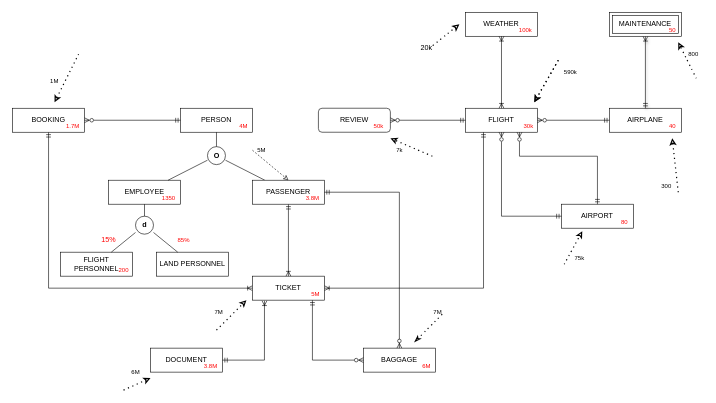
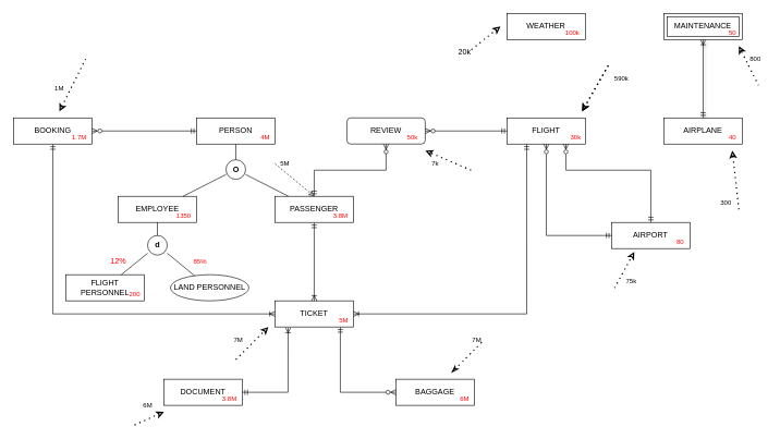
  <mxCell id="0" />
  <mxCell id="1" parent="0" />
  <mxCell id="2" value="" style="verticalLabelPosition=bottom;verticalAlign=top;html=1;shape=mxgraph.flowchart.on-page_reference;spacingBottom=6;" vertex="1" parent="1"><mxGeometry x="345" y="244" width="30" height="30" as="geometry" /></mxCell>
  <mxCell id="3" value="BAGGAGE" style="whiteSpace=wrap;html=1;align=center;" vertex="1" parent="1"><mxGeometry x="605" y="580" width="120" height="40" as="geometry" /></mxCell>
  <mxCell id="4" value="DOCUMENT" style="whiteSpace=wrap;html=1;align=center;" vertex="1" parent="1"><mxGeometry x="250" y="580" width="120" height="40" as="geometry" /></mxCell>
  <mxCell id="5" value="FLIGHT" style="whiteSpace=wrap;html=1;align=center;" vertex="1" parent="1"><mxGeometry x="775.27" y="180" width="120" height="40" as="geometry" /></mxCell>
  <mxCell id="6" value="PERSON" style="whiteSpace=wrap;html=1;align=center;" vertex="1" parent="1"><mxGeometry x="300" y="180" width="120" height="40" as="geometry" /></mxCell>
  <mxCell id="7" value="AIRPORT" style="whiteSpace=wrap;html=1;align=center;" vertex="1" parent="1"><mxGeometry x="935.27" y="340" width="120" height="40" as="geometry" /></mxCell>
  <mxCell id="8" value="AIRPLANE" style="whiteSpace=wrap;html=1;align=center;" vertex="1" parent="1"><mxGeometry x="1015.27" y="180" width="120" height="40" as="geometry" /></mxCell>
  <mxCell id="9" value="" style="fontSize=12;html=1;endArrow=ERzeroToMany;rounded=0;endFill=0;startArrow=ERmandOne;startFill=0;edgeStyle=orthogonalEdgeStyle;" edge="1" parent="1" source="20" target="3"><mxGeometry width="100" height="100" relative="1" as="geometry"><mxPoint x="525.27" y="510" as="sourcePoint" /><mxPoint x="655.27" y="310" as="targetPoint" /><Array as="points"><mxPoint x="520" y="600" /></Array></mxGeometry></mxCell>
  <mxCell id="10" value="" style="fontSize=12;html=1;endArrow=ERmandOne;rounded=0;startArrow=ERoneToMany;startFill=0;endFill=0;exitX=0.167;exitY=1.025;exitDx=0;exitDy=0;exitPerimeter=0;edgeStyle=orthogonalEdgeStyle;" edge="1" parent="1" source="20" target="4"><mxGeometry width="100" height="100" relative="1" as="geometry"><mxPoint x="235.27" y="520" as="sourcePoint" /><mxPoint x="205.27" y="120" as="targetPoint" /><Array as="points"><mxPoint x="440" y="600" /></Array></mxGeometry></mxCell>
- <mxCell id="11" value="" style="fontSize=12;html=1;endArrow=ERzeroToMany;rounded=0;endFill=0;startArrow=ERmandOne;startFill=0;" edge="1" parent="1" source="8" target="5"><mxGeometry width="100" height="100" relative="1" as="geometry"><mxPoint x="965.27" y="450" as="sourcePoint" /><mxPoint x="965.27" y="330" as="targetPoint" /></mxGeometry></mxCell>
  <mxCell id="12" value="" style="fontSize=12;html=1;endArrow=ERzeroToMany;rounded=0;entryX=0.5;entryY=1;entryDx=0;entryDy=0;endFill=0;startArrow=ERmandOne;startFill=0;" edge="1" parent="1" source="7" target="5"><mxGeometry width="100" height="100" relative="1" as="geometry"><mxPoint x="845.27" y="370" as="sourcePoint" /><mxPoint x="845.27" y="280" as="targetPoint" /><Array as="points"><mxPoint x="835.27" y="360" /></Array></mxGeometry></mxCell>
  <mxCell id="13" value="" style="fontSize=12;html=1;endArrow=ERzeroToMany;rounded=0;entryX=0.75;entryY=1;entryDx=0;entryDy=0;endFill=0;startArrow=ERmandOne;startFill=0;" edge="1" parent="1" source="7" target="5"><mxGeometry width="100" height="100" relative="1" as="geometry"><mxPoint x="954.65" y="340" as="sourcePoint" /><mxPoint x="875.27" y="250" as="targetPoint" /><Array as="points"><mxPoint x="995.27" y="260" /><mxPoint x="865.27" y="260" /></Array></mxGeometry></mxCell>
  <mxCell id="14" value="WEATHER" style="whiteSpace=wrap;html=1;align=center;" vertex="1" parent="1"><mxGeometry x="775.27" y="20" width="120" height="40" as="geometry" /></mxCell>
- <mxCell id="15" value="" style="fontSize=12;html=1;endArrow=ERoneToMany;rounded=0;endFill=0;startArrow=ERoneToMany;startFill=0;" edge="1" parent="1" source="14" target="5"><mxGeometry width="100" height="100" relative="1" as="geometry"><mxPoint x="834.27" y="50" as="sourcePoint" /><mxPoint x="834.65" y="180" as="targetPoint" /></mxGeometry></mxCell>
  <mxCell id="16" value="" style="fontSize=12;html=1;endArrow=ERoneToMany;rounded=0;endFill=0;startArrow=ERmandOne;startFill=0;shadow=1;startSize=6;strokeWidth=1;strokeColor=default;jumpStyle=none;sketch=0;" edge="1" parent="1" source="8" target="26"><mxGeometry width="100" height="100" relative="1" as="geometry"><mxPoint x="1074.64" y="180" as="sourcePoint" /><mxPoint x="1075.27" y="60" as="targetPoint" /></mxGeometry></mxCell>
  <mxCell id="17" value="" style="endArrow=none;html=1;rounded=0;" edge="1" parent="1" source="27" target="2"><mxGeometry relative="1" as="geometry"><mxPoint x="515.27" y="340" as="sourcePoint" /><mxPoint x="410" y="293.29" as="targetPoint" /></mxGeometry></mxCell>
  <mxCell id="18" value="" style="edgeStyle=orthogonalEdgeStyle;rounded=0;orthogonalLoop=1;jettySize=auto;html=1;startArrow=ERoneToMany;startFill=0;endArrow=ERmandOne;endFill=0;" edge="1" parent="1" source="20" target="22"><mxGeometry relative="1" as="geometry"><mxPoint x="140" y="280" as="sourcePoint" /></mxGeometry></mxCell>
  <mxCell id="19" style="edgeStyle=orthogonalEdgeStyle;rounded=0;orthogonalLoop=1;jettySize=auto;html=1;exitX=1;exitY=0.5;exitDx=0;exitDy=0;entryX=0.25;entryY=1;entryDx=0;entryDy=0;startArrow=ERoneToMany;startFill=0;endArrow=ERmandOne;endFill=0;" edge="1" parent="1" source="20" target="5"><mxGeometry relative="1" as="geometry"><Array as="points"><mxPoint x="805" y="480" /></Array></mxGeometry></mxCell>
  <mxCell id="20" value="TICKET" style="whiteSpace=wrap;html=1;align=center;" vertex="1" parent="1"><mxGeometry x="420" y="460" width="120" height="40" as="geometry" /></mxCell>
  <mxCell id="21" value="" style="endArrow=ERoneToMany;html=1;rounded=0;endFill=0;startArrow=ERmandOne;startFill=0;" edge="1" parent="1" source="27" target="20"><mxGeometry x="-0.75" y="-40" relative="1" as="geometry"><mxPoint x="275.27" y="380" as="sourcePoint" /><mxPoint x="585.27" y="110" as="targetPoint" /><mxPoint as="offset" /></mxGeometry></mxCell>
  <mxCell id="22" value="BOOKING" style="whiteSpace=wrap;html=1;" vertex="1" parent="1"><mxGeometry x="20" y="180" width="120" height="40" as="geometry" /></mxCell>
  <mxCell id="23" value="" style="edgeStyle=orthogonalEdgeStyle;rounded=0;orthogonalLoop=1;jettySize=auto;html=1;startArrow=ERzeroToMany;startFill=0;endArrow=ERmandOne;endFill=0;entryX=0;entryY=0.5;entryDx=0;entryDy=0;" edge="1" parent="1" source="22" target="6"><mxGeometry relative="1" as="geometry"><mxPoint x="180" y="200" as="sourcePoint" /><mxPoint x="230" y="200" as="targetPoint" /><Array as="points" /></mxGeometry></mxCell>
  <mxCell id="24" value="" style="endArrow=none;html=1;rounded=0;shadow=0;sketch=0;entryX=0.5;entryY=0;entryDx=0;entryDy=0;entryPerimeter=0;strokeWidth=1;" edge="1" parent="1" source="6" target="2"><mxGeometry relative="1" as="geometry"><mxPoint x="440" y="280" as="sourcePoint" /><mxPoint x="600" y="280" as="targetPoint" /></mxGeometry></mxCell>
  <mxCell id="25" value="O" style="text;html=1;align=center;verticalAlign=middle;resizable=0;points=[];autosize=1;strokeColor=none;fillColor=none;fontStyle=1" vertex="1" parent="1"><mxGeometry x="350" y="249" width="20" height="20" as="geometry" /></mxCell>
  <mxCell id="26" value="MAINTENANCE" style="shape=ext;margin=3;double=1;whiteSpace=wrap;html=1;align=center;" vertex="1" parent="1"><mxGeometry x="1015.27" y="20" width="120" height="40" as="geometry" /></mxCell>
  <mxCell id="27" value="PASSENGER" style="whiteSpace=wrap;html=1;align=center;" vertex="1" parent="1"><mxGeometry x="420" y="300" width="120" height="40" as="geometry" /></mxCell>
  <mxCell id="28" value="FLIGHT PERSONNEL" style="whiteSpace=wrap;html=1;align=center;" vertex="1" parent="1"><mxGeometry x="100" y="420" width="120" height="40" as="geometry" /></mxCell>
  <mxCell id="29" value="REVIEW" style="rounded=1;whiteSpace=wrap;html=1;" vertex="1" parent="1"><mxGeometry x="530" y="180" width="120" height="40" as="geometry" /></mxCell>
- <mxCell id="30" value="" style="fontSize=12;html=1;endArrow=ERzeroToMany;endFill=1;rounded=0;startArrow=ERmandOne;startFill=0;edgeStyle=orthogonalEdgeStyle;" edge="1" parent="1" source="27" target="3"><mxGeometry width="100" height="100" relative="1" as="geometry"><mxPoint x="565.27" y="460" as="sourcePoint" /><mxPoint x="665.27" y="360" as="targetPoint" /></mxGeometry></mxCell>
+ <mxCell id="30" value="" style="fontSize=12;html=1;endArrow=ERzeroToMany;endFill=1;rounded=0;startArrow=ERmandOne;startFill=0;edgeStyle=orthogonalEdgeStyle;" edge="1" parent="1" source="27" target="29"><mxGeometry width="100" height="100" relative="1" as="geometry"><mxPoint x="565.27" y="460" as="sourcePoint" /><mxPoint x="665.27" y="360" as="targetPoint" /></mxGeometry></mxCell>
  <mxCell id="31" value="" style="fontSize=12;html=1;endArrow=ERzeroToMany;endFill=1;rounded=0;startArrow=ERmandOne;startFill=0;edgeStyle=orthogonalEdgeStyle;" edge="1" parent="1" source="5" target="29"><mxGeometry width="100" height="100" relative="1" as="geometry"><mxPoint x="655.27" y="360" as="sourcePoint" /><mxPoint x="755.27" y="310" as="targetPoint" /></mxGeometry></mxCell>
  <mxCell id="32" value="EMPLOYEE" style="whiteSpace=wrap;html=1;align=center;" vertex="1" parent="1"><mxGeometry x="180" y="300" width="120" height="40" as="geometry" /></mxCell>
  <mxCell id="33" value="" style="endArrow=none;html=1;rounded=0;" edge="1" parent="1" source="32" target="2"><mxGeometry relative="1" as="geometry"><mxPoint x="370" y="350" as="sourcePoint" /><mxPoint x="320" y="300" as="targetPoint" /></mxGeometry></mxCell>
  <mxCell id="34" value="" style="verticalLabelPosition=bottom;verticalAlign=top;html=1;shape=mxgraph.flowchart.on-page_reference;spacingBottom=6;" vertex="1" parent="1"><mxGeometry x="225" y="360" width="30" height="30" as="geometry" /></mxCell>
  <mxCell id="35" value="d" style="text;html=1;align=center;verticalAlign=middle;resizable=0;points=[];autosize=1;strokeColor=none;fillColor=none;fontStyle=1" vertex="1" parent="1"><mxGeometry x="230" y="365" width="20" height="20" as="geometry" /></mxCell>
- <mxCell id="36" value="LAND PERSONNEL" style="whiteSpace=wrap;html=1;align=center;" vertex="1" parent="1"><mxGeometry x="260" y="420" width="120" height="40" as="geometry" /></mxCell>
+ <mxCell id="36" value="LAND PERSONNEL" style="ellipse;whiteSpace=wrap;html=1;align=center;" vertex="1" parent="1"><mxGeometry x="260" y="420" width="120" height="40" as="geometry" /></mxCell>
  <mxCell id="37" value="" style="endArrow=none;html=1;rounded=0;shadow=0;sketch=0;strokeWidth=1;" edge="1" parent="1" source="34" target="32"><mxGeometry relative="1" as="geometry"><mxPoint x="310" y="360" as="sourcePoint" /><mxPoint x="370" y="254" as="targetPoint" /></mxGeometry></mxCell>
  <mxCell id="38" value="" style="endArrow=none;html=1;rounded=0;" edge="1" parent="1" source="36" target="34"><mxGeometry relative="1" as="geometry"><mxPoint x="379.996" y="393.38" as="sourcePoint" /><mxPoint x="270" y="370" as="targetPoint" /></mxGeometry></mxCell>
  <mxCell id="39" value="" style="endArrow=none;html=1;rounded=0;" edge="1" parent="1" source="28" target="34"><mxGeometry relative="1" as="geometry"><mxPoint x="305.385" y="430" as="sourcePoint" /><mxPoint x="265" y="397.188" as="targetPoint" /></mxGeometry></mxCell>
  <mxCell id="40" value="&lt;font style=&quot;font-size: 10px&quot; color=&quot;#ff0000&quot;&gt;&lt;font style=&quot;vertical-align: inherit&quot;&gt;&lt;font style=&quot;vertical-align: inherit&quot;&gt;50&lt;br&gt;&lt;/font&gt;&lt;/font&gt;&lt;/font&gt;" style="text;html=1;align=center;verticalAlign=middle;resizable=0;points=[];autosize=1;strokeColor=none;fillColor=none;" vertex="1" parent="1"><mxGeometry x="1105.27" y="40" width="30" height="20" as="geometry" /></mxCell>
  <mxCell id="41" value="&lt;font style=&quot;font-size: 10px&quot; color=&quot;#ff0000&quot;&gt;40&lt;/font&gt;" style="text;html=1;align=center;verticalAlign=middle;resizable=0;points=[];autosize=1;strokeColor=none;fillColor=none;" vertex="1" parent="1"><mxGeometry x="1105.27" y="200" width="30" height="20" as="geometry" /></mxCell>
  <mxCell id="42" value="&lt;font style=&quot;font-size: 10px&quot; color=&quot;#ff0000&quot;&gt;100k&lt;/font&gt;" style="text;html=1;align=center;verticalAlign=middle;resizable=0;points=[];autosize=1;strokeColor=none;fillColor=none;" vertex="1" parent="1"><mxGeometry x="855.27" y="40" width="40" height="20" as="geometry" /></mxCell>
  <mxCell id="43" value="&lt;font style=&quot;font-size: 10px&quot; color=&quot;#ff0000&quot;&gt;80&lt;/font&gt;" style="text;html=1;align=center;verticalAlign=middle;resizable=0;points=[];autosize=1;strokeColor=none;fillColor=none;" vertex="1" parent="1"><mxGeometry x="1025.27" y="360" width="30" height="20" as="geometry" /></mxCell>
  <mxCell id="44" value="&lt;font color=&quot;#ff0000&quot; style=&quot;font-size: 10px&quot;&gt;30k&lt;/font&gt;" style="text;html=1;align=center;verticalAlign=middle;resizable=0;points=[];autosize=1;strokeColor=none;fillColor=none;" vertex="1" parent="1"><mxGeometry x="865.27" y="200" width="30" height="20" as="geometry" /></mxCell>
  <mxCell id="45" value="&lt;font color=&quot;#ff0000&quot;&gt;&lt;font style=&quot;font-size: 10px&quot;&gt;50k&lt;/font&gt;&lt;br&gt;&lt;/font&gt;" style="text;html=1;align=center;verticalAlign=middle;resizable=0;points=[];autosize=1;strokeColor=none;fillColor=none;" vertex="1" parent="1"><mxGeometry x="615.27" y="200" width="30" height="20" as="geometry" /></mxCell>
  <mxCell id="46" value="&lt;font color=&quot;#ff0000&quot; size=&quot;1&quot;&gt;3.8M&lt;/font&gt;" style="text;html=1;align=center;verticalAlign=middle;resizable=0;points=[];autosize=1;strokeColor=none;fillColor=none;" vertex="1" parent="1"><mxGeometry x="500" y="320" width="40" height="20" as="geometry" /></mxCell>
  <mxCell id="47" value="&lt;font color=&quot;#ff0000&quot; size=&quot;1&quot;&gt;5M&lt;/font&gt;" style="text;html=1;align=center;verticalAlign=middle;resizable=0;points=[];autosize=1;strokeColor=none;fillColor=none;" vertex="1" parent="1"><mxGeometry x="510" y="480" width="30" height="20" as="geometry" /></mxCell>
  <mxCell id="48" value="&lt;font color=&quot;#ff0000&quot; size=&quot;1&quot;&gt;3.8M&lt;/font&gt;" style="text;html=1;align=center;verticalAlign=middle;resizable=0;points=[];autosize=1;strokeColor=none;fillColor=none;" vertex="1" parent="1"><mxGeometry x="330" y="600" width="40" height="20" as="geometry" /></mxCell>
  <mxCell id="49" value="&lt;font color=&quot;#ff0000&quot; size=&quot;1&quot;&gt;6M&lt;/font&gt;" style="text;html=1;align=center;verticalAlign=middle;resizable=0;points=[];autosize=1;strokeColor=none;fillColor=none;" vertex="1" parent="1"><mxGeometry x="694.73" y="600" width="30" height="20" as="geometry" /></mxCell>
  <mxCell id="50" value="&lt;font color=&quot;#ff0000&quot; style=&quot;font-size: 10px;&quot;&gt;4M&lt;/font&gt;" style="text;html=1;align=center;verticalAlign=middle;resizable=0;points=[];autosize=1;strokeColor=none;fillColor=none;fontSize=12;" vertex="1" parent="1"><mxGeometry x="390" y="200" width="30" height="20" as="geometry" /></mxCell>
  <mxCell id="51" value="&lt;font color=&quot;#ff0000&quot; size=&quot;1&quot;&gt;1350&lt;/font&gt;" style="text;html=1;align=center;verticalAlign=middle;resizable=0;points=[];autosize=1;strokeColor=none;fillColor=none;" vertex="1" parent="1"><mxGeometry x="260" y="320" width="40" height="20" as="geometry" /></mxCell>
  <mxCell id="52" value="&lt;font color=&quot;#ff0000&quot; size=&quot;1&quot;&gt;200&lt;/font&gt;" style="text;html=1;align=center;verticalAlign=middle;resizable=0;points=[];autosize=1;strokeColor=none;fillColor=none;" vertex="1" parent="1"><mxGeometry x="190" y="440" width="30" height="20" as="geometry" /></mxCell>
  <mxCell id="53" value="&lt;font color=&quot;#ff0000&quot; size=&quot;1&quot;&gt;1.7M&lt;/font&gt;" style="text;html=1;align=center;verticalAlign=middle;resizable=0;points=[];autosize=1;strokeColor=none;fillColor=none;" vertex="1" parent="1"><mxGeometry x="100" y="200" width="40" height="20" as="geometry" /></mxCell>
  <mxCell id="54" value="&lt;br&gt;" style="text;html=1;align=center;verticalAlign=middle;resizable=0;points=[];autosize=1;strokeColor=none;fillColor=none;" vertex="1" parent="1"><mxGeometry x="625.27" y="380" width="20" height="20" as="geometry" /></mxCell>
  <mxCell id="55" value="" style="endArrow=classic;dashed=1;html=1;dashPattern=1 3;strokeWidth=2;rounded=0;endFill=0;" edge="1" parent="1"><mxGeometry width="50" height="50" relative="1" as="geometry"><mxPoint x="360" y="550" as="sourcePoint" /><mxPoint x="410" y="500" as="targetPoint" /></mxGeometry></mxCell>
  <mxCell id="56" value="" style="endArrow=classic;html=1;rounded=0;dashed=1;entryX=0.5;entryY=0;entryDx=0;entryDy=0;endFill=0;" edge="1" parent="1" target="27"><mxGeometry width="50" height="50" relative="1" as="geometry"><mxPoint x="420" y="250" as="sourcePoint" /><mxPoint x="470" y="290" as="targetPoint" /></mxGeometry></mxCell>
  <mxCell id="57" value="" style="endArrow=none;dashed=1;html=1;dashPattern=1 3;strokeWidth=2;rounded=0;endFill=0;startArrow=classic;startFill=0;" edge="1" parent="1"><mxGeometry width="50" height="50" relative="1" as="geometry"><mxPoint x="90" y="170" as="sourcePoint" /><mxPoint x="130" y="90" as="targetPoint" /></mxGeometry></mxCell>
  <mxCell id="58" value="&lt;font style=&quot;font-size: 10px&quot;&gt;590k&lt;/font&gt;" style="text;html=1;align=center;verticalAlign=middle;resizable=0;points=[];autosize=1;strokeColor=none;fillColor=none;" vertex="1" parent="1"><mxGeometry x="930" y="110" width="40" height="20" as="geometry" /></mxCell>
  <mxCell id="59" value="&lt;font style=&quot;font-size: 10px&quot;&gt;1M&lt;/font&gt;" style="text;html=1;strokeColor=none;fillColor=none;align=center;verticalAlign=middle;whiteSpace=wrap;rounded=0;" vertex="1" parent="1"><mxGeometry x="60" y="120" width="60" height="30" as="geometry" /></mxCell>
  <mxCell id="60" value="&lt;font style=&quot;font-size: 10px&quot;&gt;5M&lt;/font&gt;" style="text;html=1;align=center;verticalAlign=middle;resizable=0;points=[];autosize=1;strokeColor=none;fillColor=none;" vertex="1" parent="1"><mxGeometry x="420" y="240" width="30" height="20" as="geometry" /></mxCell>
  <mxCell id="61" value="&lt;font style=&quot;font-size: 10px&quot;&gt;7M&amp;nbsp;&lt;/font&gt;" style="text;html=1;align=center;verticalAlign=middle;resizable=0;points=[];autosize=1;strokeColor=none;fillColor=none;" vertex="1" parent="1"><mxGeometry x="350" y="510" width="30" height="20" as="geometry" /></mxCell>
  <mxCell id="62" value="&lt;font style=&quot;font-size: 10px&quot;&gt;6M&lt;/font&gt;" style="text;html=1;align=center;verticalAlign=middle;resizable=0;points=[];autosize=1;strokeColor=none;fillColor=none;" vertex="1" parent="1"><mxGeometry x="210" y="610" width="30" height="20" as="geometry" /></mxCell>
  <mxCell id="63" value="" style="endArrow=none;dashed=1;html=1;dashPattern=1 3;strokeWidth=2;rounded=0;curved=1;endFill=0;startArrow=classicThin;startFill=0;" edge="1" parent="1"><mxGeometry width="50" height="50" relative="1" as="geometry"><mxPoint x="690" y="570" as="sourcePoint" /><mxPoint x="740" y="520" as="targetPoint" /></mxGeometry></mxCell>
  <mxCell id="64" value="&lt;font style=&quot;font-size: 10px&quot;&gt;7M&amp;nbsp;&lt;/font&gt;" style="text;html=1;align=center;verticalAlign=middle;resizable=0;points=[];autosize=1;strokeColor=none;fillColor=none;" vertex="1" parent="1"><mxGeometry x="715" y="510" width="30" height="20" as="geometry" /></mxCell>
  <mxCell id="65" value="&lt;font style=&quot;font-size: 10px&quot;&gt;300&lt;/font&gt;" style="text;html=1;align=center;verticalAlign=middle;resizable=0;points=[];autosize=1;strokeColor=none;fillColor=none;" vertex="1" parent="1"><mxGeometry x="1095" y="300" width="30" height="20" as="geometry" /></mxCell>
  <mxCell id="66" value="&lt;font style=&quot;font-size: 10px&quot;&gt;800&lt;/font&gt;" style="text;html=1;align=center;verticalAlign=middle;resizable=0;points=[];autosize=1;strokeColor=none;fillColor=none;" vertex="1" parent="1"><mxGeometry x="1140.27" y="80" width="30" height="20" as="geometry" /></mxCell>
  <mxCell id="67" value="&lt;font style=&quot;font-size: 10px&quot;&gt;75k&lt;/font&gt;" style="text;html=1;align=center;verticalAlign=middle;resizable=0;points=[];autosize=1;strokeColor=none;fillColor=none;" vertex="1" parent="1"><mxGeometry x="950" y="420" width="30" height="20" as="geometry" /></mxCell>
  <mxCell id="68" value="&lt;font style=&quot;font-size: 10px&quot;&gt;7k&lt;/font&gt;" style="text;html=1;align=center;verticalAlign=middle;resizable=0;points=[];autosize=1;strokeColor=none;fillColor=none;" vertex="1" parent="1"><mxGeometry x="650" y="240" width="30" height="20" as="geometry" /></mxCell>
  <mxCell id="69" value="&lt;font style=&quot;font-size: 10px&quot;&gt;85%&lt;/font&gt;" style="text;html=1;align=center;verticalAlign=middle;resizable=0;points=[];autosize=1;strokeColor=none;fillColor=none;fontColor=#FF0000;" vertex="1" parent="1"><mxGeometry x="285" y="390" width="40" height="20" as="geometry" /></mxCell>
- <mxCell id="70" value="15%" style="text;html=1;align=center;verticalAlign=middle;resizable=0;points=[];autosize=1;strokeColor=none;fillColor=none;fontColor=#FF0000;" vertex="1" parent="1"><mxGeometry x="160" y="390" width="40" height="20" as="geometry" /></mxCell>
+ <mxCell id="70" value="12%" style="text;html=1;align=center;verticalAlign=middle;resizable=0;points=[];autosize=1;strokeColor=none;fillColor=none;fontColor=#FF0000;" vertex="1" parent="1"><mxGeometry x="160" y="390" width="40" height="20" as="geometry" /></mxCell>
  <mxCell id="71" value="" style="endArrow=classic;dashed=1;html=1;dashPattern=1 3;strokeWidth=2;rounded=0;endFill=0;" edge="1" parent="1"><mxGeometry width="50" height="50" relative="1" as="geometry"><mxPoint x="205" y="650" as="sourcePoint" /><mxPoint x="250" y="630" as="targetPoint" /></mxGeometry></mxCell>
  <mxCell id="72" value="" style="endArrow=classic;dashed=1;html=1;dashPattern=1 3;strokeWidth=2;rounded=0;curved=1;endFill=0;" edge="1" parent="1"><mxGeometry width="50" height="50" relative="1" as="geometry"><mxPoint x="1130" y="320" as="sourcePoint" /><mxPoint x="1120" y="230" as="targetPoint" /></mxGeometry></mxCell>
  <mxCell id="73" value="" style="endArrow=classic;dashed=1;html=1;dashPattern=1 3;strokeWidth=2;rounded=0;curved=1;endFill=0;" edge="1" parent="1"><mxGeometry width="50" height="50" relative="1" as="geometry"><mxPoint x="1160" y="130" as="sourcePoint" /><mxPoint x="1130" y="70" as="targetPoint" /></mxGeometry></mxCell>
  <mxCell id="74" value="" style="endArrow=classic;dashed=1;html=1;dashPattern=1 3;strokeWidth=2;rounded=0;curved=1;endFill=0;" edge="1" parent="1"><mxGeometry width="50" height="50" relative="1" as="geometry"><mxPoint x="940" y="440" as="sourcePoint" /><mxPoint x="970" y="385" as="targetPoint" /></mxGeometry></mxCell>
  <mxCell id="75" value="" style="endArrow=classic;dashed=1;html=1;dashPattern=1 3;strokeWidth=2;rounded=0;curved=1;endFill=0;" edge="1" parent="1"><mxGeometry width="50" height="50" relative="1" as="geometry"><mxPoint x="930" y="100" as="sourcePoint" /><mxPoint x="890" y="170" as="targetPoint" /></mxGeometry></mxCell>
  <mxCell id="76" value="" style="endArrow=classic;dashed=1;html=1;dashPattern=1 3;strokeWidth=2;rounded=0;curved=1;endFill=0;" edge="1" parent="1"><mxGeometry width="50" height="50" relative="1" as="geometry"><mxPoint x="720" y="260" as="sourcePoint" /><mxPoint x="650" y="230" as="targetPoint" /></mxGeometry></mxCell>
  <mxCell id="77" value="" style="endArrow=classic;dashed=1;html=1;dashPattern=1 3;strokeWidth=2;rounded=0;curved=1;endFill=0;" edge="1" parent="1"><mxGeometry width="50" height="50" relative="1" as="geometry"><mxPoint x="930" y="100" as="sourcePoint" /><mxPoint x="890" y="170" as="targetPoint" /></mxGeometry></mxCell>
  <mxCell id="78" value="" style="endArrow=classic;dashed=1;html=1;dashPattern=1 3;strokeWidth=2;rounded=0;curved=1;endFill=0;" edge="1" parent="1"><mxGeometry width="50" height="50" relative="1" as="geometry"><mxPoint x="715" y="80" as="sourcePoint" /><mxPoint x="765" y="40" as="targetPoint" /></mxGeometry></mxCell>
  <mxCell id="79" value="20k" style="text;html=1;align=center;verticalAlign=middle;resizable=0;points=[];autosize=1;strokeColor=none;fillColor=none;" vertex="1" parent="1"><mxGeometry x="695" y="70" width="30" height="20" as="geometry" /></mxCell>
